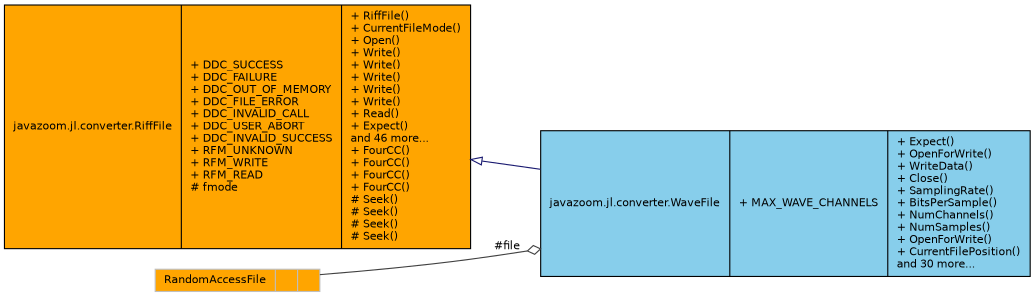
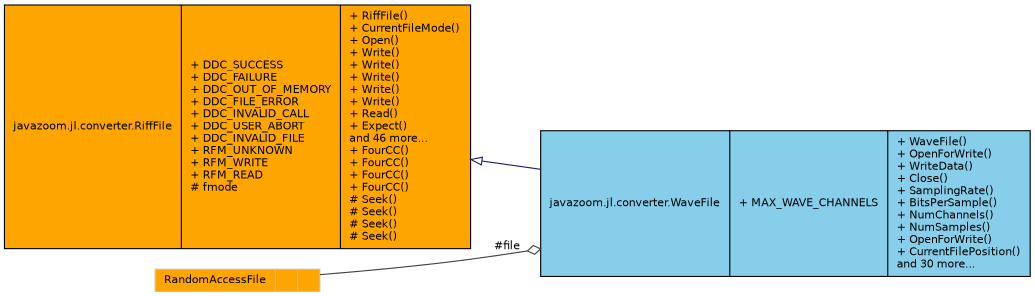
  digraph {
    rankdir=LR
    node [color=black fillcolor=orange fontname=Helvetica fontsize=10 shape=record style=filled]
    edge [fontname=Helvetica fontsize=10 labelfontname=Helvetica labelfontsize=10 style=solid]
-   n1 [fillcolor=skyblue fontcolor=black height=0.2 label="{javazoom.jl.converter.WaveFile\n|+ MAX_WAVE_CHANNELS\l|+ Expect()\l+ OpenForWrite()\l+ WriteData()\l+ Close()\l+ SamplingRate()\l+ BitsPerSample()\l+ NumChannels()\l+ NumSamples()\l+ OpenForWrite()\l+ CurrentFilePosition()\land 30 more...\l}" width=0.4]
-   n2 [height=0.2 label="{javazoom.jl.converter.RiffFile\n|+ DDC_SUCCESS\l+ DDC_FAILURE\l+ DDC_OUT_OF_MEMORY\l+ DDC_FILE_ERROR\l+ DDC_INVALID_CALL\l+ DDC_USER_ABORT\l+ DDC_INVALID_SUCCESS\l+ RFM_UNKNOWN\l+ RFM_WRITE\l+ RFM_READ\l# fmode\l|+ RiffFile()\l+ CurrentFileMode()\l+ Open()\l+ Write()\l+ Write()\l+ Write()\l+ Write()\l+ Write()\l+ Read()\l+ Expect()\land 46 more...\l+ FourCC()\l+ FourCC()\l+ FourCC()\l+ FourCC()\l# Seek()\l# Seek()\l# Seek()\l# Seek()\l}" width=0.4]
+   n1 [fillcolor=skyblue fontcolor=black height=0.2 label="{javazoom.jl.converter.WaveFile\n|+ MAX_WAVE_CHANNELS\l|+ WaveFile()\l+ OpenForWrite()\l+ WriteData()\l+ Close()\l+ SamplingRate()\l+ BitsPerSample()\l+ NumChannels()\l+ NumSamples()\l+ OpenForWrite()\l+ CurrentFilePosition()\land 30 more...\l}" width=0.4]
+   n2 [height=0.2 label="{javazoom.jl.converter.RiffFile\n|+ DDC_SUCCESS\l+ DDC_FAILURE\l+ DDC_OUT_OF_MEMORY\l+ DDC_FILE_ERROR\l+ DDC_INVALID_CALL\l+ DDC_USER_ABORT\l+ DDC_INVALID_FILE\l+ RFM_UNKNOWN\l+ RFM_WRITE\l+ RFM_READ\l# fmode\l|+ RiffFile()\l+ CurrentFileMode()\l+ Open()\l+ Write()\l+ Write()\l+ Write()\l+ Write()\l+ Write()\l+ Read()\l+ Expect()\land 46 more...\l+ FourCC()\l+ FourCC()\l+ FourCC()\l+ FourCC()\l# Seek()\l# Seek()\l# Seek()\l# Seek()\l}" width=0.4]
    n3 [color=grey75 height=0.2 label="{RandomAccessFile\n||}" width=0.4]
    n2 -> n1 [arrowtail=onormal color=midnightblue dir=back]
    n3 -> n1 [arrowhead=odiamond color=grey25 label=" #file"]
  }
